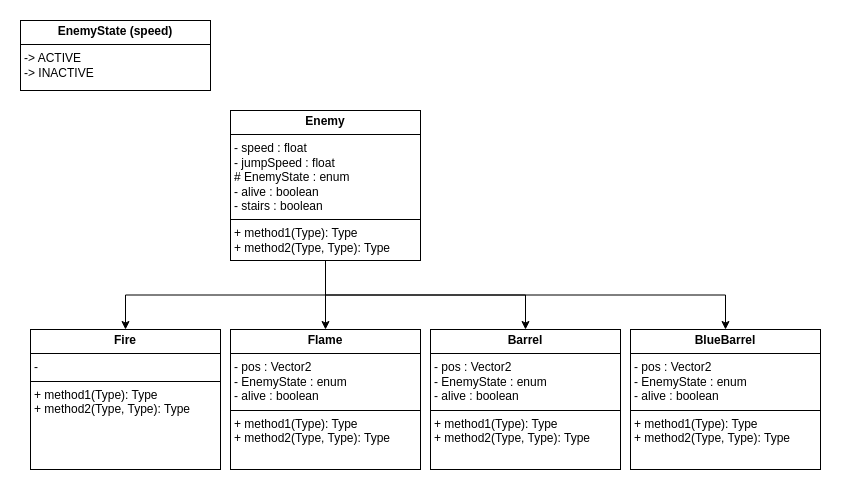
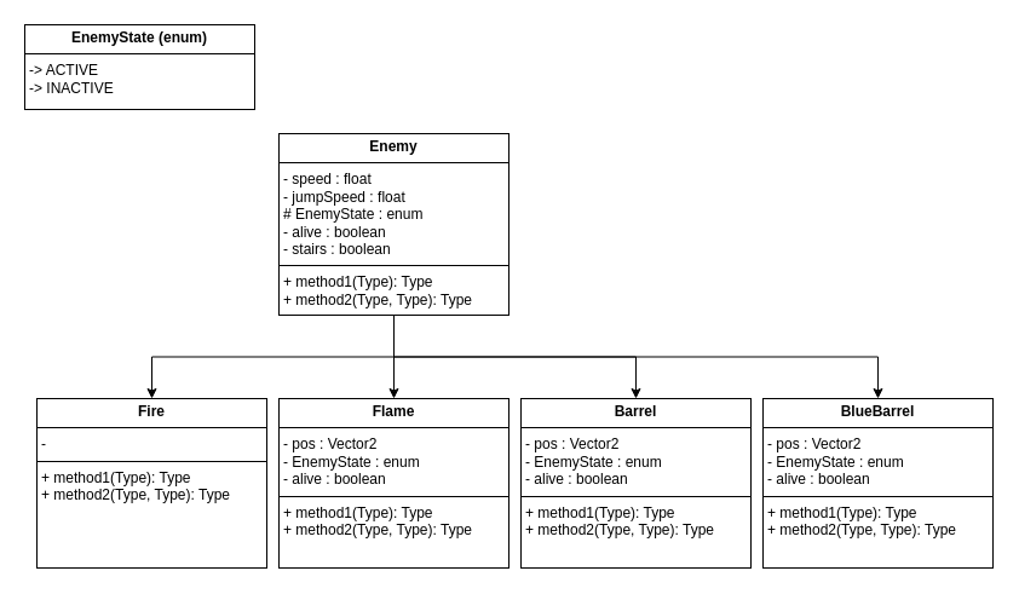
  <mxCell id="0" />
  <mxCell id="1" parent="0" />
- <mxCell id="2" value="&lt;p style=&quot;margin:0px;margin-top:4px;text-align:center;&quot;&gt;&lt;b&gt;EnemyState (speed)&lt;/b&gt;&lt;/p&gt;&lt;hr size=&quot;1&quot; style=&quot;border-style:solid;&quot;&gt;&lt;p style=&quot;margin:0px;margin-left:4px;&quot;&gt;-&amp;gt; ACTIVE&lt;/p&gt;&lt;p style=&quot;margin:0px;margin-left:4px;&quot;&gt;-&amp;gt; INACTIVE&lt;/p&gt;" style="verticalAlign=top;align=left;overflow=fill;html=1;whiteSpace=wrap;" vertex="1" parent="1"><mxGeometry x="20" y="20" width="190" height="70" as="geometry" /></mxCell>
+ <mxCell id="2" value="&lt;p style=&quot;margin:0px;margin-top:4px;text-align:center;&quot;&gt;&lt;b&gt;EnemyState (enum)&lt;/b&gt;&lt;/p&gt;&lt;hr size=&quot;1&quot; style=&quot;border-style:solid;&quot;&gt;&lt;p style=&quot;margin:0px;margin-left:4px;&quot;&gt;-&amp;gt; ACTIVE&lt;/p&gt;&lt;p style=&quot;margin:0px;margin-left:4px;&quot;&gt;-&amp;gt; INACTIVE&lt;/p&gt;" style="verticalAlign=top;align=left;overflow=fill;html=1;whiteSpace=wrap;" vertex="1" parent="1"><mxGeometry x="20" y="20" width="190" height="70" as="geometry" /></mxCell>
  <mxCell id="3" style="edgeStyle=orthogonalEdgeStyle;rounded=0;orthogonalLoop=1;jettySize=auto;html=1;exitX=0.5;exitY=1;exitDx=0;exitDy=0;entryX=0.5;entryY=0;entryDx=0;entryDy=0;" edge="1" parent="1" source="7" target="8"><mxGeometry relative="1" as="geometry"><mxPoint x="200" y="350" as="targetPoint" /></mxGeometry></mxCell>
  <mxCell id="4" style="edgeStyle=orthogonalEdgeStyle;rounded=0;orthogonalLoop=1;jettySize=auto;html=1;exitX=0.5;exitY=1;exitDx=0;exitDy=0;entryX=0.5;entryY=0;entryDx=0;entryDy=0;" edge="1" parent="1" source="7" target="9"><mxGeometry relative="1" as="geometry" /></mxCell>
  <mxCell id="5" style="edgeStyle=orthogonalEdgeStyle;rounded=0;orthogonalLoop=1;jettySize=auto;html=1;exitX=0.5;exitY=1;exitDx=0;exitDy=0;entryX=0.5;entryY=0;entryDx=0;entryDy=0;" edge="1" parent="1" source="7" target="10"><mxGeometry relative="1" as="geometry"><mxPoint x="570" y="330" as="targetPoint" /></mxGeometry></mxCell>
  <mxCell id="6" style="edgeStyle=orthogonalEdgeStyle;rounded=0;orthogonalLoop=1;jettySize=auto;html=1;exitX=0.5;exitY=1;exitDx=0;exitDy=0;entryX=0.5;entryY=0;entryDx=0;entryDy=0;" edge="1" parent="1" source="7" target="11"><mxGeometry relative="1" as="geometry"><mxPoint x="780" y="330" as="targetPoint" /></mxGeometry></mxCell>
  <mxCell id="7" value="&lt;p style=&quot;margin:0px;margin-top:4px;text-align:center;&quot;&gt;&lt;b&gt;Enemy&lt;/b&gt;&lt;/p&gt;&lt;hr size=&quot;1&quot; style=&quot;border-style:solid;&quot;&gt;&lt;p style=&quot;margin:0px;margin-left:4px;&quot;&gt;- speed : float&lt;/p&gt;&lt;p style=&quot;margin:0px;margin-left:4px;&quot;&gt;- jumpSpeed : float&lt;br&gt;# EnemyState : enum&lt;/p&gt;&lt;p style=&quot;margin:0px;margin-left:4px;&quot;&gt;- alive : boolean&lt;/p&gt;&lt;p style=&quot;margin:0px;margin-left:4px;&quot;&gt;- stairs : boolean&lt;/p&gt;&lt;hr size=&quot;1&quot; style=&quot;border-style:solid;&quot;&gt;&lt;p style=&quot;margin:0px;margin-left:4px;&quot;&gt;+ method1(Type): Type&lt;br&gt;+ method2(Type, Type): Type&lt;/p&gt;" style="verticalAlign=top;align=left;overflow=fill;html=1;whiteSpace=wrap;" vertex="1" parent="1"><mxGeometry x="230" y="110" width="190" height="150" as="geometry" /></mxCell>
  <mxCell id="8" value="&lt;p style=&quot;margin:0px;margin-top:4px;text-align:center;&quot;&gt;&lt;b&gt;Fire&lt;/b&gt;&lt;/p&gt;&lt;hr size=&quot;1&quot; style=&quot;border-style:solid;&quot;&gt;&lt;p style=&quot;margin:0px;margin-left:4px;&quot;&gt;-&amp;nbsp;&lt;/p&gt;&lt;hr size=&quot;1&quot; style=&quot;border-style:solid;&quot;&gt;&lt;p style=&quot;margin:0px;margin-left:4px;&quot;&gt;+ method1(Type): Type&lt;br&gt;+ method2(Type, Type): Type&lt;/p&gt;" style="verticalAlign=top;align=left;overflow=fill;html=1;whiteSpace=wrap;" vertex="1" parent="1"><mxGeometry x="30" y="329" width="190" height="140" as="geometry" /></mxCell>
  <mxCell id="9" value="&lt;p style=&quot;margin:0px;margin-top:4px;text-align:center;&quot;&gt;&lt;b&gt;Flame&lt;/b&gt;&lt;/p&gt;&lt;hr size=&quot;1&quot; style=&quot;border-style:solid;&quot;&gt;&lt;p style=&quot;margin:0px;margin-left:4px;&quot;&gt;- pos : Vector2&lt;br&gt;- EnemyState : enum&lt;/p&gt;&lt;p style=&quot;margin:0px;margin-left:4px;&quot;&gt;- alive : boolean&lt;/p&gt;&lt;hr size=&quot;1&quot; style=&quot;border-style:solid;&quot;&gt;&lt;p style=&quot;margin:0px;margin-left:4px;&quot;&gt;+ method1(Type): Type&lt;br&gt;+ method2(Type, Type): Type&lt;/p&gt;" style="verticalAlign=top;align=left;overflow=fill;html=1;whiteSpace=wrap;" vertex="1" parent="1"><mxGeometry x="230" y="329" width="190" height="140" as="geometry" /></mxCell>
  <mxCell id="10" value="&lt;p style=&quot;margin:0px;margin-top:4px;text-align:center;&quot;&gt;&lt;b&gt;Barrel&lt;/b&gt;&lt;/p&gt;&lt;hr size=&quot;1&quot; style=&quot;border-style:solid;&quot;&gt;&lt;p style=&quot;margin:0px;margin-left:4px;&quot;&gt;- pos : Vector2&lt;br&gt;- EnemyState : enum&lt;/p&gt;&lt;p style=&quot;margin:0px;margin-left:4px;&quot;&gt;- alive : boolean&lt;/p&gt;&lt;hr size=&quot;1&quot; style=&quot;border-style:solid;&quot;&gt;&lt;p style=&quot;margin:0px;margin-left:4px;&quot;&gt;+ method1(Type): Type&lt;br&gt;+ method2(Type, Type): Type&lt;/p&gt;" style="verticalAlign=top;align=left;overflow=fill;html=1;whiteSpace=wrap;" vertex="1" parent="1"><mxGeometry x="430" y="329" width="190" height="140" as="geometry" /></mxCell>
  <mxCell id="11" value="&lt;p style=&quot;margin:0px;margin-top:4px;text-align:center;&quot;&gt;&lt;b&gt;BlueBarrel&lt;/b&gt;&lt;/p&gt;&lt;hr size=&quot;1&quot; style=&quot;border-style:solid;&quot;&gt;&lt;p style=&quot;margin:0px;margin-left:4px;&quot;&gt;- pos : Vector2&lt;br&gt;- EnemyState : enum&lt;/p&gt;&lt;p style=&quot;margin:0px;margin-left:4px;&quot;&gt;- alive : boolean&lt;/p&gt;&lt;hr size=&quot;1&quot; style=&quot;border-style:solid;&quot;&gt;&lt;p style=&quot;margin:0px;margin-left:4px;&quot;&gt;+ method1(Type): Type&lt;br&gt;+ method2(Type, Type): Type&lt;/p&gt;" style="verticalAlign=top;align=left;overflow=fill;html=1;whiteSpace=wrap;" vertex="1" parent="1"><mxGeometry x="630" y="329" width="190" height="140" as="geometry" /></mxCell>
